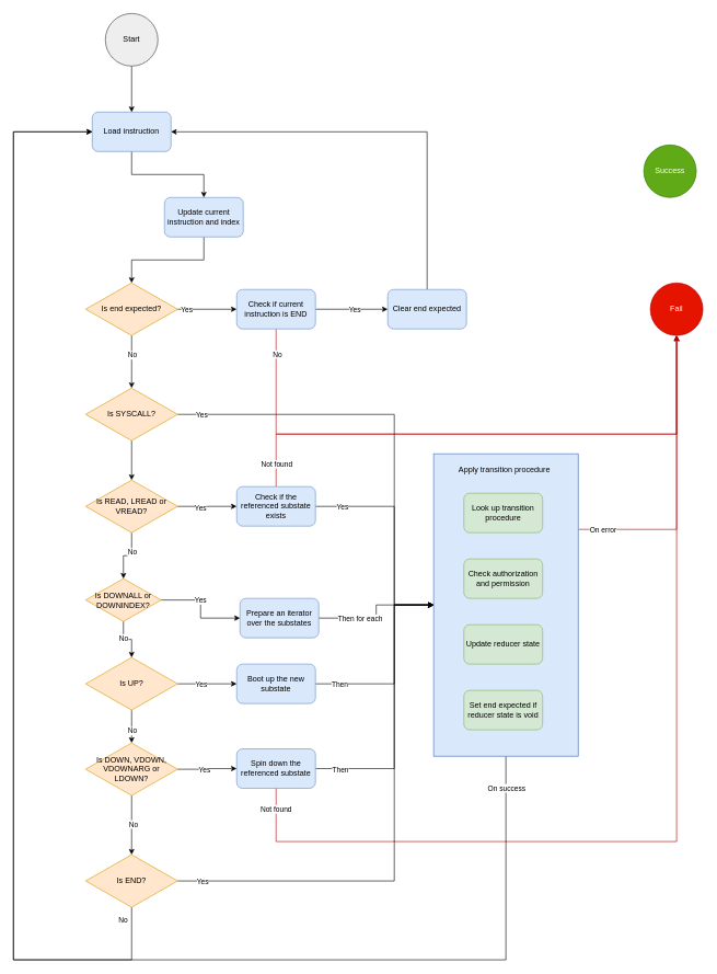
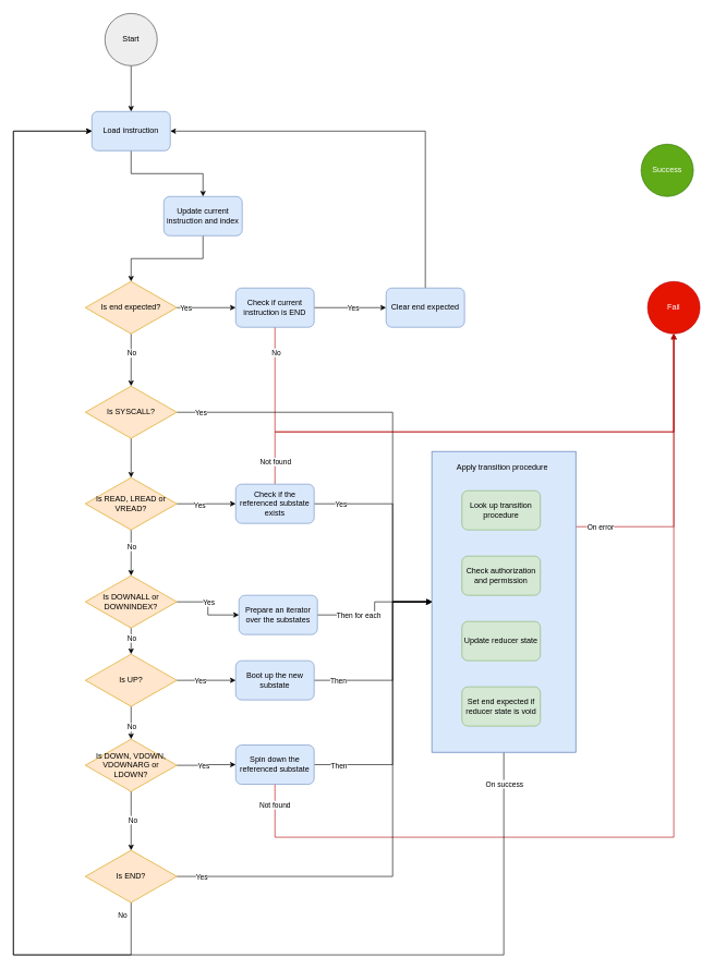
  <mxCell id="0" />
  <mxCell id="1" parent="0" />
  <mxCell id="2" style="edgeStyle=orthogonalEdgeStyle;rounded=0;orthogonalLoop=1;jettySize=auto;html=1;exitX=0.5;exitY=1;exitDx=0;exitDy=0;" edge="1" parent="1" source="3" target="5"><mxGeometry relative="1" as="geometry" /></mxCell>
  <mxCell id="3" value="Start" style="ellipse;whiteSpace=wrap;html=1;aspect=fixed;fillColor=#eeeeee;strokeColor=#36393d;" vertex="1" parent="1"><mxGeometry x="160" y="20" width="80" height="80" as="geometry" /></mxCell>
  <mxCell id="4" style="edgeStyle=orthogonalEdgeStyle;rounded=0;orthogonalLoop=1;jettySize=auto;html=1;exitX=0.5;exitY=1;exitDx=0;exitDy=0;" edge="1" parent="1" source="5" target="7"><mxGeometry relative="1" as="geometry" /></mxCell>
  <mxCell id="5" value="Load instruction" style="rounded=1;whiteSpace=wrap;html=1;fillColor=#dae8fc;strokeColor=#6c8ebf;" vertex="1" parent="1"><mxGeometry x="140" y="170" width="120" height="60" as="geometry" /></mxCell>
  <mxCell id="6" style="edgeStyle=orthogonalEdgeStyle;rounded=0;orthogonalLoop=1;jettySize=auto;html=1;exitX=0.5;exitY=1;exitDx=0;exitDy=0;entryX=0.5;entryY=0;entryDx=0;entryDy=0;" edge="1" parent="1" source="7" target="12"><mxGeometry relative="1" as="geometry" /></mxCell>
  <mxCell id="7" value="Update current instruction and index" style="rounded=1;whiteSpace=wrap;html=1;fillColor=#dae8fc;strokeColor=#6c8ebf;" vertex="1" parent="1"><mxGeometry x="250" y="300" width="120" height="60" as="geometry" /></mxCell>
  <mxCell id="8" style="edgeStyle=orthogonalEdgeStyle;rounded=0;orthogonalLoop=1;jettySize=auto;html=1;exitX=1;exitY=0.5;exitDx=0;exitDy=0;" edge="1" parent="1" source="12" target="17"><mxGeometry relative="1" as="geometry" /></mxCell>
  <mxCell id="9" value="Yes" style="edgeLabel;html=1;align=center;verticalAlign=middle;resizable=0;points=[];" vertex="1" connectable="0" parent="8"><mxGeometry x="-0.706" relative="1" as="geometry"><mxPoint as="offset" /></mxGeometry></mxCell>
  <mxCell id="10" style="edgeStyle=orthogonalEdgeStyle;rounded=0;orthogonalLoop=1;jettySize=auto;html=1;exitX=0.5;exitY=1;exitDx=0;exitDy=0;" edge="1" parent="1" source="12" target="22"><mxGeometry relative="1" as="geometry" /></mxCell>
  <mxCell id="11" value="No" style="edgeLabel;html=1;align=center;verticalAlign=middle;resizable=0;points=[];" vertex="1" connectable="0" parent="10"><mxGeometry x="-0.286" relative="1" as="geometry"><mxPoint as="offset" /></mxGeometry></mxCell>
  <mxCell id="12" value="Is end expected?" style="rhombus;whiteSpace=wrap;html=1;fillColor=#ffe6cc;strokeColor=#d79b00;" vertex="1" parent="1"><mxGeometry x="130" y="430" width="140" height="80" as="geometry" /></mxCell>
  <mxCell id="13" style="edgeStyle=orthogonalEdgeStyle;rounded=0;orthogonalLoop=1;jettySize=auto;html=1;exitX=1;exitY=0.5;exitDx=0;exitDy=0;entryX=0;entryY=0.5;entryDx=0;entryDy=0;" edge="1" parent="1" source="17" target="76"><mxGeometry relative="1" as="geometry" /></mxCell>
  <mxCell id="14" value="Yes" style="edgeLabel;html=1;align=center;verticalAlign=middle;resizable=0;points=[];" vertex="1" connectable="0" parent="13"><mxGeometry x="-0.739" relative="1" as="geometry"><mxPoint x="45" as="offset" /></mxGeometry></mxCell>
  <mxCell id="15" style="edgeStyle=orthogonalEdgeStyle;rounded=0;orthogonalLoop=1;jettySize=auto;html=1;exitX=0.5;exitY=1;exitDx=0;exitDy=0;entryX=0.5;entryY=1;entryDx=0;entryDy=0;fillColor=#e51400;strokeColor=#B20000;" edge="1" parent="1" source="17" target="18"><mxGeometry relative="1" as="geometry"><Array as="points"><mxPoint x="420" y="660" /><mxPoint x="1030" y="660" /></Array></mxGeometry></mxCell>
  <mxCell id="16" value="No" style="edgeLabel;html=1;align=center;verticalAlign=middle;resizable=0;points=[];" vertex="1" connectable="0" parent="15"><mxGeometry x="-0.917" y="1" relative="1" as="geometry"><mxPoint as="offset" /></mxGeometry></mxCell>
  <mxCell id="17" value="Check if current instruction is END" style="rounded=1;whiteSpace=wrap;html=1;fillColor=#dae8fc;strokeColor=#6c8ebf;" vertex="1" parent="1"><mxGeometry x="360" y="440" width="120" height="60" as="geometry" /></mxCell>
  <mxCell id="18" value="Fail" style="ellipse;whiteSpace=wrap;html=1;aspect=fixed;fillColor=#e51400;strokeColor=#B20000;fontColor=#ffffff;" vertex="1" parent="1"><mxGeometry x="990" y="430" width="80" height="80" as="geometry" /></mxCell>
  <mxCell id="19" style="edgeStyle=orthogonalEdgeStyle;rounded=0;orthogonalLoop=1;jettySize=auto;html=1;exitX=1;exitY=0.5;exitDx=0;exitDy=0;entryX=0;entryY=0.5;entryDx=0;entryDy=0;" edge="1" parent="1" source="22" target="69"><mxGeometry relative="1" as="geometry"><Array as="points"><mxPoint x="600" y="630" /><mxPoint x="600" y="920" /></Array></mxGeometry></mxCell>
  <mxCell id="20" value="Yes" style="edgeLabel;html=1;align=center;verticalAlign=middle;resizable=0;points=[];" vertex="1" connectable="0" parent="19"><mxGeometry x="-0.689" y="1" relative="1" as="geometry"><mxPoint x="-70" y="1" as="offset" /></mxGeometry></mxCell>
  <mxCell id="21" style="edgeStyle=orthogonalEdgeStyle;rounded=0;orthogonalLoop=1;jettySize=auto;html=1;exitX=0.5;exitY=1;exitDx=0;exitDy=0;" edge="1" parent="1" source="22" target="27"><mxGeometry relative="1" as="geometry" /></mxCell>
  <mxCell id="22" value="Is SYSCALL?" style="rhombus;whiteSpace=wrap;html=1;fillColor=#ffe6cc;strokeColor=#d79b00;" vertex="1" parent="1"><mxGeometry x="130" y="590" width="140" height="80" as="geometry" /></mxCell>
  <mxCell id="23" style="edgeStyle=orthogonalEdgeStyle;rounded=0;orthogonalLoop=1;jettySize=auto;html=1;exitX=1;exitY=0.5;exitDx=0;exitDy=0;" edge="1" parent="1" source="27" target="32"><mxGeometry relative="1" as="geometry" /></mxCell>
  <mxCell id="24" value="Yes" style="edgeLabel;html=1;align=center;verticalAlign=middle;resizable=0;points=[];" vertex="1" connectable="0" parent="23"><mxGeometry x="-0.244" y="-2" relative="1" as="geometry"><mxPoint as="offset" /></mxGeometry></mxCell>
  <mxCell id="25" style="edgeStyle=orthogonalEdgeStyle;rounded=0;orthogonalLoop=1;jettySize=auto;html=1;exitX=0.5;exitY=1;exitDx=0;exitDy=0;" edge="1" parent="1" source="27" target="37"><mxGeometry relative="1" as="geometry" /></mxCell>
  <mxCell id="26" value="No" style="edgeLabel;html=1;align=center;verticalAlign=middle;resizable=0;points=[];" vertex="1" connectable="0" parent="25"><mxGeometry x="-0.3" relative="1" as="geometry"><mxPoint as="offset" /></mxGeometry></mxCell>
  <mxCell id="27" value="Is READ, LREAD or VREAD?" style="rhombus;whiteSpace=wrap;html=1;fillColor=#ffe6cc;strokeColor=#d79b00;" vertex="1" parent="1"><mxGeometry x="130" y="730" width="140" height="80" as="geometry" /></mxCell>
  <mxCell id="28" style="edgeStyle=orthogonalEdgeStyle;rounded=0;orthogonalLoop=1;jettySize=auto;html=1;exitX=1;exitY=0.5;exitDx=0;exitDy=0;entryX=0;entryY=0.5;entryDx=0;entryDy=0;" edge="1" parent="1" source="32" target="69"><mxGeometry relative="1" as="geometry"><Array as="points"><mxPoint x="600" y="770" /><mxPoint x="600" y="920" /></Array></mxGeometry></mxCell>
  <mxCell id="29" value="Yes" style="edgeLabel;html=1;align=center;verticalAlign=middle;resizable=0;points=[];" vertex="1" connectable="0" parent="28"><mxGeometry x="-0.506" relative="1" as="geometry"><mxPoint x="-41.43" as="offset" /></mxGeometry></mxCell>
  <mxCell id="30" style="edgeStyle=orthogonalEdgeStyle;rounded=0;orthogonalLoop=1;jettySize=auto;html=1;exitX=0.5;exitY=0;exitDx=0;exitDy=0;entryX=0.5;entryY=1;entryDx=0;entryDy=0;fillColor=#e51400;strokeColor=#B20000;" edge="1" parent="1" source="32" target="18"><mxGeometry relative="1" as="geometry"><Array as="points"><mxPoint x="420" y="660" /><mxPoint x="1030" y="660" /></Array></mxGeometry></mxCell>
  <mxCell id="31" value="Not found" style="edgeLabel;html=1;align=center;verticalAlign=middle;resizable=0;points=[];" vertex="1" connectable="0" parent="30"><mxGeometry x="-0.691" y="-1" relative="1" as="geometry"><mxPoint x="-50" y="44.0" as="offset" /></mxGeometry></mxCell>
  <mxCell id="32" value="Check if the referenced substate exists" style="rounded=1;whiteSpace=wrap;html=1;fillColor=#dae8fc;strokeColor=#6c8ebf;" vertex="1" parent="1"><mxGeometry x="360" y="740" width="120" height="60" as="geometry" /></mxCell>
  <mxCell id="33" style="edgeStyle=orthogonalEdgeStyle;rounded=0;orthogonalLoop=1;jettySize=auto;html=1;exitX=1;exitY=0.5;exitDx=0;exitDy=0;entryX=0;entryY=0.5;entryDx=0;entryDy=0;" edge="1" parent="1" source="37" target="40"><mxGeometry relative="1" as="geometry" /></mxCell>
  <mxCell id="34" value="Yes" style="edgeLabel;html=1;align=center;verticalAlign=middle;resizable=0;points=[];" vertex="1" connectable="0" parent="33"><mxGeometry x="-0.334" relative="1" as="geometry"><mxPoint x="10" as="offset" /></mxGeometry></mxCell>
  <mxCell id="35" style="edgeStyle=orthogonalEdgeStyle;rounded=0;orthogonalLoop=1;jettySize=auto;html=1;exitX=0.5;exitY=1;exitDx=0;exitDy=0;" edge="1" parent="1" source="37" target="45"><mxGeometry relative="1" as="geometry" /></mxCell>
  <mxCell id="36" value="No" style="edgeLabel;html=1;align=center;verticalAlign=middle;resizable=0;points=[];" vertex="1" connectable="0" parent="35"><mxGeometry x="-0.25" relative="1" as="geometry"><mxPoint as="offset" /></mxGeometry></mxCell>
- <mxCell id="37" value="Is DOWNALL or DOWNINDEX?" style="rhombus;whiteSpace=wrap;html=1;fillColor=#ffe6cc;strokeColor=#d79b00;" vertex="1" parent="1"><mxGeometry x="130" y="880" width="115" height="65" as="geometry" /></mxCell>
+ <mxCell id="37" value="Is DOWNALL or DOWNINDEX?" style="rhombus;whiteSpace=wrap;html=1;fillColor=#ffe6cc;strokeColor=#d79b00;" vertex="1" parent="1"><mxGeometry x="130" y="880" width="140" height="80" as="geometry" /></mxCell>
  <mxCell id="38" style="edgeStyle=orthogonalEdgeStyle;rounded=0;orthogonalLoop=1;jettySize=auto;html=1;exitX=1;exitY=0.5;exitDx=0;exitDy=0;entryX=0;entryY=0.5;entryDx=0;entryDy=0;" edge="1" parent="1" source="40" target="69"><mxGeometry relative="1" as="geometry" /></mxCell>
  <mxCell id="39" value="Then for each" style="edgeLabel;html=1;align=center;verticalAlign=middle;resizable=0;points=[];" vertex="1" connectable="0" parent="38"><mxGeometry x="-0.672" relative="1" as="geometry"><mxPoint x="30" as="offset" /></mxGeometry></mxCell>
  <mxCell id="40" value="Prepare an iterator over the substates" style="rounded=1;whiteSpace=wrap;html=1;fillColor=#dae8fc;strokeColor=#6c8ebf;" vertex="1" parent="1"><mxGeometry x="365" y="910" width="120" height="60" as="geometry" /></mxCell>
  <mxCell id="41" style="edgeStyle=orthogonalEdgeStyle;rounded=0;orthogonalLoop=1;jettySize=auto;html=1;exitX=1;exitY=0.5;exitDx=0;exitDy=0;" edge="1" parent="1" source="45" target="48"><mxGeometry relative="1" as="geometry" /></mxCell>
  <mxCell id="42" value="Yes" style="edgeLabel;html=1;align=center;verticalAlign=middle;resizable=0;points=[];" vertex="1" connectable="0" parent="41"><mxGeometry x="-0.229" relative="1" as="geometry"><mxPoint as="offset" /></mxGeometry></mxCell>
  <mxCell id="43" style="edgeStyle=orthogonalEdgeStyle;rounded=0;orthogonalLoop=1;jettySize=auto;html=1;exitX=0.5;exitY=1;exitDx=0;exitDy=0;" edge="1" parent="1" source="45" target="58"><mxGeometry relative="1" as="geometry" /></mxCell>
  <mxCell id="44" value="No" style="edgeLabel;html=1;align=center;verticalAlign=middle;resizable=0;points=[];" vertex="1" connectable="0" parent="43"><mxGeometry x="0.24" relative="1" as="geometry"><mxPoint as="offset" /></mxGeometry></mxCell>
  <mxCell id="45" value="Is UP?" style="rhombus;whiteSpace=wrap;html=1;fillColor=#ffe6cc;strokeColor=#d79b00;" vertex="1" parent="1"><mxGeometry x="130" y="1000" width="140" height="80" as="geometry" /></mxCell>
  <mxCell id="46" style="edgeStyle=orthogonalEdgeStyle;rounded=0;orthogonalLoop=1;jettySize=auto;html=1;exitX=1;exitY=0.5;exitDx=0;exitDy=0;entryX=0;entryY=0.5;entryDx=0;entryDy=0;" edge="1" parent="1" source="48" target="69"><mxGeometry relative="1" as="geometry"><Array as="points"><mxPoint x="600" y="1040" /><mxPoint x="600" y="920" /></Array></mxGeometry></mxCell>
  <mxCell id="47" value="Then" style="edgeLabel;html=1;align=center;verticalAlign=middle;resizable=0;points=[];" vertex="1" connectable="0" parent="46"><mxGeometry x="-0.763" relative="1" as="geometry"><mxPoint as="offset" /></mxGeometry></mxCell>
  <mxCell id="48" value="Boot up the new substate" style="rounded=1;whiteSpace=wrap;html=1;fillColor=#dae8fc;strokeColor=#6c8ebf;" vertex="1" parent="1"><mxGeometry x="360" y="1010" width="120" height="60" as="geometry" /></mxCell>
  <mxCell id="49" style="edgeStyle=orthogonalEdgeStyle;rounded=0;orthogonalLoop=1;jettySize=auto;html=1;exitX=1;exitY=0.5;exitDx=0;exitDy=0;entryX=0;entryY=0.5;entryDx=0;entryDy=0;" edge="1" parent="1" source="53" target="69"><mxGeometry relative="1" as="geometry"><Array as="points"><mxPoint x="600" y="1169" /><mxPoint x="600" y="920" /></Array></mxGeometry></mxCell>
  <mxCell id="50" value="Then" style="edgeLabel;html=1;align=center;verticalAlign=middle;resizable=0;points=[];" vertex="1" connectable="0" parent="49"><mxGeometry x="-0.826" y="-1" relative="1" as="geometry"><mxPoint as="offset" /></mxGeometry></mxCell>
  <mxCell id="51" style="edgeStyle=orthogonalEdgeStyle;rounded=0;orthogonalLoop=1;jettySize=auto;html=1;exitX=0.5;exitY=1;exitDx=0;exitDy=0;entryX=0.5;entryY=1;entryDx=0;entryDy=0;fillColor=#e51400;strokeColor=#B20000;" edge="1" parent="1" source="53" target="18"><mxGeometry relative="1" as="geometry"><Array as="points"><mxPoint x="420" y="1280" /><mxPoint x="1030" y="1280" /></Array></mxGeometry></mxCell>
  <mxCell id="52" value="Not found" style="edgeLabel;html=1;align=center;verticalAlign=middle;resizable=0;points=[];" vertex="1" connectable="0" parent="51"><mxGeometry x="-0.725" relative="1" as="geometry"><mxPoint x="-120.67" y="-50" as="offset" /></mxGeometry></mxCell>
  <mxCell id="53" value="Spin down the referenced substate" style="rounded=1;whiteSpace=wrap;html=1;fillColor=#dae8fc;strokeColor=#6c8ebf;" vertex="1" parent="1"><mxGeometry x="360" y="1139" width="120" height="60" as="geometry" /></mxCell>
  <mxCell id="54" style="edgeStyle=orthogonalEdgeStyle;rounded=0;orthogonalLoop=1;jettySize=auto;html=1;exitX=1;exitY=0.5;exitDx=0;exitDy=0;" edge="1" parent="1" source="58" target="53"><mxGeometry relative="1" as="geometry" /></mxCell>
  <mxCell id="55" value="Yes" style="edgeLabel;html=1;align=center;verticalAlign=middle;resizable=0;points=[];" vertex="1" connectable="0" parent="54"><mxGeometry x="-0.363" y="-1" relative="1" as="geometry"><mxPoint x="11.43" y="-1" as="offset" /></mxGeometry></mxCell>
  <mxCell id="56" style="edgeStyle=orthogonalEdgeStyle;rounded=0;orthogonalLoop=1;jettySize=auto;html=1;exitX=0.5;exitY=1;exitDx=0;exitDy=0;" edge="1" parent="1" source="58" target="63"><mxGeometry relative="1" as="geometry" /></mxCell>
  <mxCell id="57" value="No" style="edgeLabel;html=1;align=center;verticalAlign=middle;resizable=0;points=[];" vertex="1" connectable="0" parent="56"><mxGeometry x="-0.04" y="2" relative="1" as="geometry"><mxPoint as="offset" /></mxGeometry></mxCell>
  <mxCell id="58" value="Is DOWN, VDOWN, VDOWNARG or LDOWN?" style="rhombus;whiteSpace=wrap;html=1;fillColor=#ffe6cc;strokeColor=#d79b00;" vertex="1" parent="1"><mxGeometry x="130" y="1130" width="140" height="80" as="geometry" /></mxCell>
  <mxCell id="59" style="edgeStyle=orthogonalEdgeStyle;rounded=0;orthogonalLoop=1;jettySize=auto;html=1;exitX=0.5;exitY=1;exitDx=0;exitDy=0;entryX=0;entryY=0.5;entryDx=0;entryDy=0;" edge="1" parent="1" source="63" target="5"><mxGeometry relative="1" as="geometry"><Array as="points"><mxPoint x="200" y="1460" /><mxPoint x="20" y="1460" /><mxPoint x="20" y="200" /></Array></mxGeometry></mxCell>
  <mxCell id="60" value="No" style="edgeLabel;html=1;align=center;verticalAlign=middle;resizable=0;points=[];" vertex="1" connectable="0" parent="59"><mxGeometry x="-0.888" y="2" relative="1" as="geometry"><mxPoint x="-2" y="-63" as="offset" /></mxGeometry></mxCell>
  <mxCell id="61" style="edgeStyle=orthogonalEdgeStyle;rounded=0;orthogonalLoop=1;jettySize=auto;html=1;exitX=1;exitY=0.5;exitDx=0;exitDy=0;entryX=0;entryY=0.5;entryDx=0;entryDy=0;" edge="1" parent="1" source="63" target="69"><mxGeometry relative="1" as="geometry"><Array as="points"><mxPoint x="600" y="1340" /><mxPoint x="600" y="920" /></Array></mxGeometry></mxCell>
  <mxCell id="62" value="Yes" style="edgeLabel;html=1;align=center;verticalAlign=middle;resizable=0;points=[];" vertex="1" connectable="0" parent="61"><mxGeometry x="-0.868" relative="1" as="geometry"><mxPoint x="-15.71" as="offset" /></mxGeometry></mxCell>
  <mxCell id="63" value="Is END?" style="rhombus;whiteSpace=wrap;html=1;fillColor=#ffe6cc;strokeColor=#d79b00;" vertex="1" parent="1"><mxGeometry x="130" y="1300" width="140" height="80" as="geometry" /></mxCell>
  <mxCell id="64" style="edgeStyle=orthogonalEdgeStyle;rounded=0;orthogonalLoop=1;jettySize=auto;html=1;exitX=1;exitY=0.25;exitDx=0;exitDy=0;entryX=0.5;entryY=1;entryDx=0;entryDy=0;fillColor=#e51400;strokeColor=#B20000;" edge="1" parent="1" source="69" target="18"><mxGeometry relative="1" as="geometry"><mxPoint x="1030" y="510" as="targetPoint" /></mxGeometry></mxCell>
  <mxCell id="65" value="On error" style="edgeLabel;html=1;align=center;verticalAlign=middle;resizable=0;points=[];" vertex="1" connectable="0" parent="64"><mxGeometry x="-0.835" relative="1" as="geometry"><mxPoint as="offset" /></mxGeometry></mxCell>
  <mxCell id="66" style="edgeStyle=orthogonalEdgeStyle;rounded=0;orthogonalLoop=1;jettySize=auto;html=1;exitX=0.5;exitY=1;exitDx=0;exitDy=0;entryX=0;entryY=0.5;entryDx=0;entryDy=0;" edge="1" parent="1" source="69" target="5"><mxGeometry relative="1" as="geometry"><Array as="points"><mxPoint x="770" y="1460" /><mxPoint x="20" y="1460" /><mxPoint x="20" y="200" /></Array></mxGeometry></mxCell>
  <mxCell id="67" value="On success" style="edgeLabel;html=1;align=center;verticalAlign=middle;resizable=0;points=[];" vertex="1" connectable="0" parent="66"><mxGeometry x="-0.961" relative="1" as="geometry"><mxPoint as="offset" /></mxGeometry></mxCell>
  <mxCell id="68" value="" style="group;fillColor=#dae8fc;strokeColor=#6c8ebf;" vertex="1" connectable="0" parent="1"><mxGeometry x="660" y="690" width="220" height="460" as="geometry" /></mxCell>
  <mxCell id="69" value="" style="rounded=0;whiteSpace=wrap;html=1;fillColor=#dae8fc;strokeColor=#6c8ebf;" vertex="1" parent="68"><mxGeometry width="220" height="460" as="geometry" /></mxCell>
  <mxCell id="70" value="Look up transition procedure" style="rounded=1;whiteSpace=wrap;html=1;fillColor=#d5e8d4;strokeColor=#82b366;" vertex="1" parent="68"><mxGeometry x="46" y="60" width="120" height="60" as="geometry" /></mxCell>
  <mxCell id="71" value="Check authorization and permission" style="rounded=1;whiteSpace=wrap;html=1;fillColor=#d5e8d4;strokeColor=#82b366;" vertex="1" parent="68"><mxGeometry x="46" y="160" width="120" height="60" as="geometry" /></mxCell>
  <mxCell id="72" value="Update reducer state" style="rounded=1;whiteSpace=wrap;html=1;fillColor=#d5e8d4;strokeColor=#82b366;" vertex="1" parent="68"><mxGeometry x="46" y="260" width="120" height="60" as="geometry" /></mxCell>
  <mxCell id="73" value="Set end expected if reducer state is void" style="rounded=1;whiteSpace=wrap;html=1;fillColor=#d5e8d4;strokeColor=#82b366;" vertex="1" parent="68"><mxGeometry x="46" y="360" width="120" height="60" as="geometry" /></mxCell>
  <mxCell id="74" value="Apply transition procedure" style="text;html=1;strokeColor=none;fillColor=none;align=center;verticalAlign=middle;whiteSpace=wrap;rounded=0;" vertex="1" parent="68"><mxGeometry x="16" y="15" width="184" height="20" as="geometry" /></mxCell>
  <mxCell id="75" style="edgeStyle=orthogonalEdgeStyle;rounded=0;orthogonalLoop=1;jettySize=auto;html=1;exitX=0.5;exitY=0;exitDx=0;exitDy=0;entryX=1;entryY=0.5;entryDx=0;entryDy=0;" edge="1" parent="1" source="76" target="5"><mxGeometry relative="1" as="geometry" /></mxCell>
  <mxCell id="76" value="Clear end expected" style="rounded=1;whiteSpace=wrap;html=1;fillColor=#dae8fc;strokeColor=#6c8ebf;" vertex="1" parent="1"><mxGeometry x="590" y="440" width="120" height="60" as="geometry" /></mxCell>
  <mxCell id="77" value="Success" style="ellipse;whiteSpace=wrap;html=1;aspect=fixed;fillColor=#60a917;strokeColor=#2D7600;fontColor=#ffffff;" vertex="1" parent="1"><mxGeometry x="980" y="220" width="80" height="80" as="geometry" /></mxCell>
